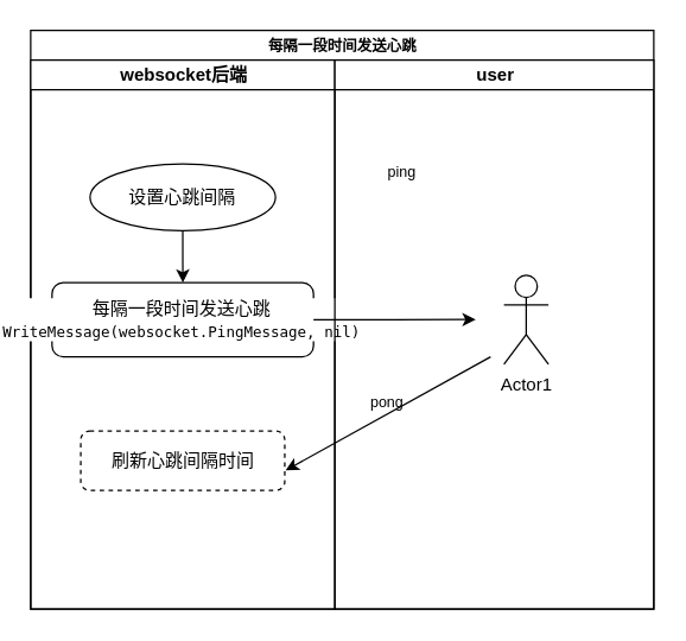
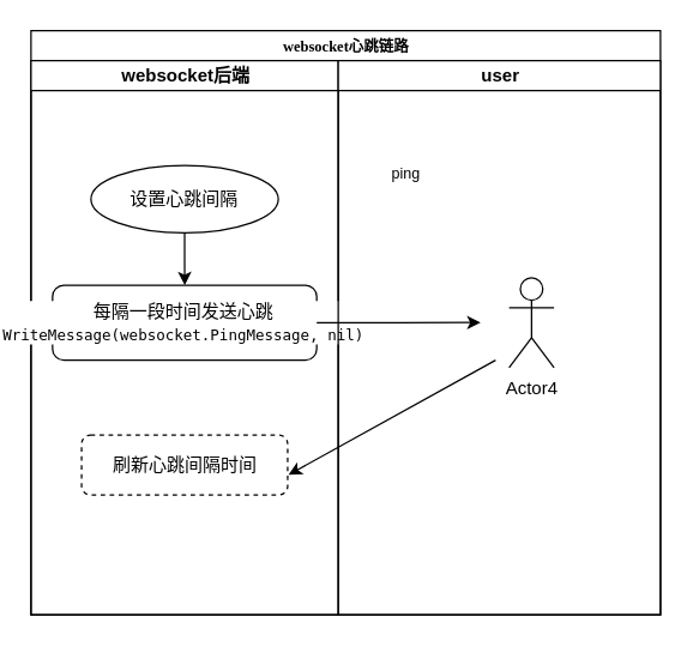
  <mxCell id="0" />
  <mxCell id="1" parent="0" />
- <mxCell id="2" value="&lt;font style=&quot;font-size: 10px&quot;&gt;每隔一段时间发送心跳&lt;/font&gt;" style="swimlane;html=1;childLayout=stackLayout;startSize=20;rounded=0;shadow=0;labelBackgroundColor=none;strokeWidth=1;fontFamily=Verdana;fontSize=8;align=center;" parent="1" vertex="1"><mxGeometry x="20" y="20" width="420" height="390" as="geometry" /></mxCell>
+ <mxCell id="2" value="&lt;font style=&quot;font-size: 10px&quot;&gt;websocket心跳链路&lt;/font&gt;" style="swimlane;html=1;childLayout=stackLayout;startSize=20;rounded=0;shadow=0;labelBackgroundColor=none;strokeWidth=1;fontFamily=Verdana;fontSize=8;align=center;" parent="1" vertex="1"><mxGeometry x="20" y="20" width="420" height="390" as="geometry" /></mxCell>
  <mxCell id="3" value="websocket后端" style="swimlane;html=1;startSize=20;" parent="2" vertex="1"><mxGeometry y="20" width="205" height="370" as="geometry" /></mxCell>
  <mxCell id="4" value="&lt;font style=&quot;font-size: 12px&quot;&gt;&lt;pre style=&quot;background-color: rgb(255 , 255 , 255) ; font-family: &amp;#34;jetbrains mono&amp;#34; , monospace&quot;&gt;设置心跳间隔&lt;/pre&gt;&lt;/font&gt;" style="ellipse;whiteSpace=wrap;html=1;shadow=0;labelBackgroundColor=none;strokeWidth=1;fontFamily=Verdana;fontSize=8;align=center;" parent="3" vertex="1"><mxGeometry x="40" y="70" width="125" height="45" as="geometry" /></mxCell>
  <mxCell id="5" value="&lt;font&gt;&lt;pre style=&quot;background-color: rgb(255 , 255 , 255) ; font-family: &amp;#34;jetbrains mono&amp;#34; , monospace&quot;&gt;&lt;span style=&quot;font-size: 12px&quot;&gt;每隔一段时间发送心跳&lt;br/&gt;&lt;/span&gt;&lt;font style=&quot;font-size: 10px&quot;&gt;WriteMessage(websocket.PingMessage, nil)&lt;/font&gt;&lt;span style=&quot;font-size: 12px&quot;&gt;&lt;br/&gt;&lt;/span&gt;&lt;/pre&gt;&lt;/font&gt;" style="rounded=1;whiteSpace=wrap;html=1;shadow=0;labelBackgroundColor=none;strokeWidth=1;fontFamily=Verdana;fontSize=8;align=center;" parent="3" vertex="1"><mxGeometry x="14.38" y="150" width="176.25" height="50" as="geometry" /></mxCell>
  <mxCell id="6" style="edgeStyle=orthogonalEdgeStyle;rounded=0;orthogonalLoop=1;jettySize=auto;html=1;exitX=0.5;exitY=1;exitDx=0;exitDy=0;fontSize=12;fontColor=#000000;" parent="3" source="4" target="5" edge="1"><mxGeometry relative="1" as="geometry"><mxPoint x="102.167" y="145" as="targetPoint" /></mxGeometry></mxCell>
  <mxCell id="7" value="&lt;font&gt;&lt;span style=&quot;font-size: 12px&quot;&gt;刷新心跳间隔时间&lt;/span&gt;&lt;br&gt;&lt;/font&gt;" style="rounded=1;whiteSpace=wrap;html=1;shadow=0;labelBackgroundColor=none;strokeWidth=1;fontFamily=Verdana;fontSize=8;align=center;dashed=1;" parent="3" vertex="1"><mxGeometry x="33.75" y="250" width="137.5" height="40" as="geometry" /></mxCell>
  <mxCell id="8" value="user" style="swimlane;html=1;startSize=20;" parent="2" vertex="1"><mxGeometry x="205" y="20" width="215" height="370" as="geometry" /></mxCell>
- <mxCell id="9" value="Actor1" style="shape=umlActor;verticalLabelPosition=bottom;verticalAlign=top;html=1;outlineConnect=0;" parent="8" vertex="1"><mxGeometry x="114" y="145" width="30" height="60" as="geometry" /></mxCell>
+ <mxCell id="9" value="Actor4" style="shape=umlActor;verticalLabelPosition=bottom;verticalAlign=top;html=1;outlineConnect=0;" parent="8" vertex="1"><mxGeometry x="114" y="145" width="30" height="60" as="geometry" /></mxCell>
  <mxCell id="10" value="ping" style="text;html=1;align=center;verticalAlign=middle;resizable=0;points=[];autosize=1;strokeColor=none;fillColor=none;fontSize=10;" vertex="1" parent="8"><mxGeometry x="30" y="65" width="30" height="20" as="geometry" /></mxCell>
- <mxCell id="11" value="pong" style="text;html=1;align=center;verticalAlign=middle;resizable=0;points=[];autosize=1;strokeColor=none;fillColor=none;fontSize=10;" vertex="1" parent="8"><mxGeometry x="15" y="220" width="40" height="20" as="geometry" /></mxCell>
  <mxCell id="12" style="edgeStyle=orthogonalEdgeStyle;rounded=0;orthogonalLoop=1;jettySize=auto;html=1;exitX=1;exitY=0.5;exitDx=0;exitDy=0;fontSize=10;" edge="1" parent="1" source="5"><mxGeometry relative="1" as="geometry"><mxPoint x="320" y="214.857" as="targetPoint" /></mxGeometry></mxCell>
  <mxCell id="13" value="" style="endArrow=classic;html=1;rounded=0;fontSize=10;entryX=1.004;entryY=0.664;entryDx=0;entryDy=0;entryPerimeter=0;" edge="1" parent="1" target="7"><mxGeometry width="50" height="50" relative="1" as="geometry"><mxPoint x="330" y="240" as="sourcePoint" /><mxPoint x="260" y="190" as="targetPoint" /></mxGeometry></mxCell>
